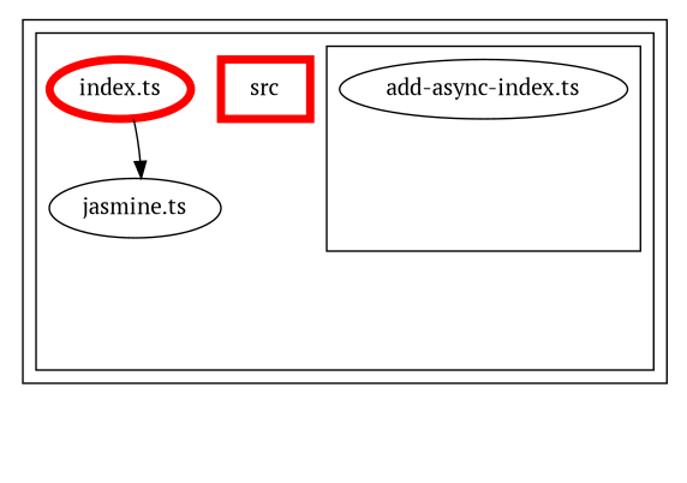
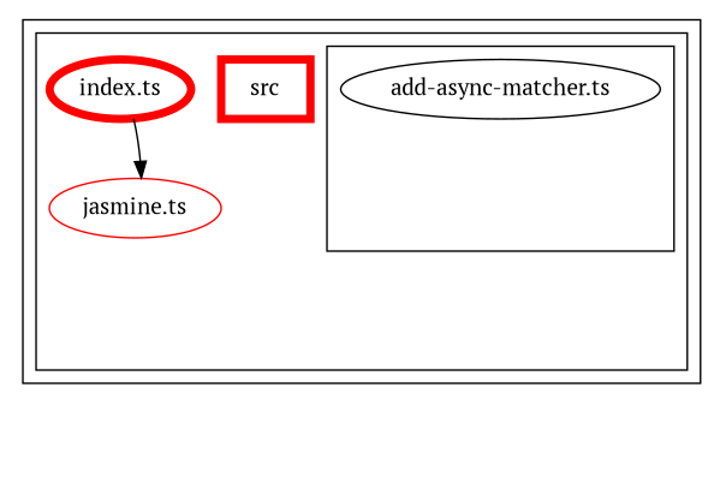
  digraph {
    compound=true
    fontname="PT Serif"
    node [fontname="PT Serif"]
    edge [fontname="PT Serif" style=invis]
-   n1 [label="add-async-index.ts"]
+   n1 [label="add-async-matcher.ts"]
    "exit_src/jasmine" [style=invis]
-   n3 [label="jasmine.ts"]
+   n3 [label="jasmine.ts" color="#ff0000"]
    exit_src [style=invis]
    n5 [color="#ff0000" label=src penwidth=5 shape=rectangle]
    n6 [color="#ff0000" label="index.ts" penwidth=5]
    "dependency-graph-[object Object]" [style=invis]
    subgraph cluster_1 {
      color="#000000"
      subgraph cluster_2 {
        color="#000000"
        n3
        exit_src
        n5
        n6
        subgraph cluster_3 {
          color="#000000"
          n1
          "exit_src/jasmine"
        }
      }
    }
    n1 -> "exit_src/jasmine"
    "exit_src/jasmine" -> exit_src
    n3 -> exit_src
    exit_src -> exit_src
    exit_src -> exit_src
    exit_src -> exit_src
    exit_src -> "dependency-graph-[object Object]"
    n6 -> n3
    n6 -> n3 [color=black style=solid]
    n6 -> exit_src
  }
